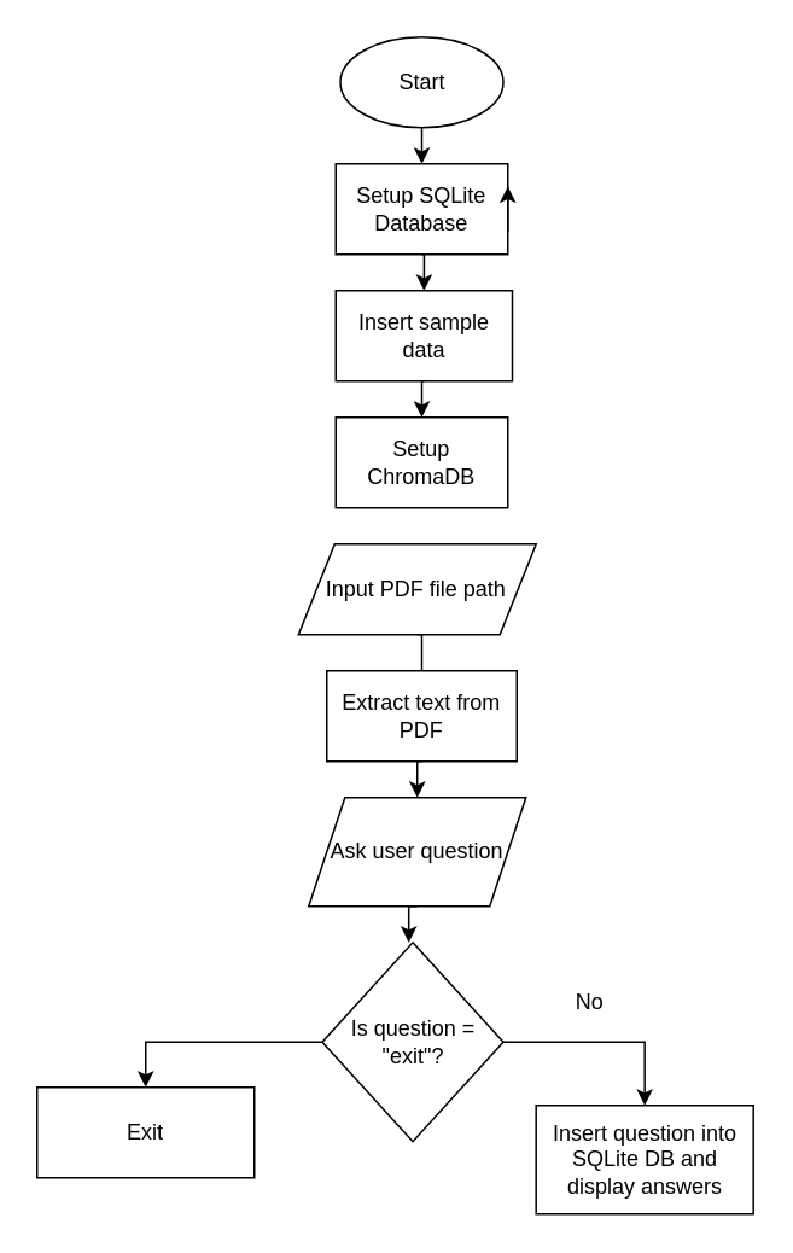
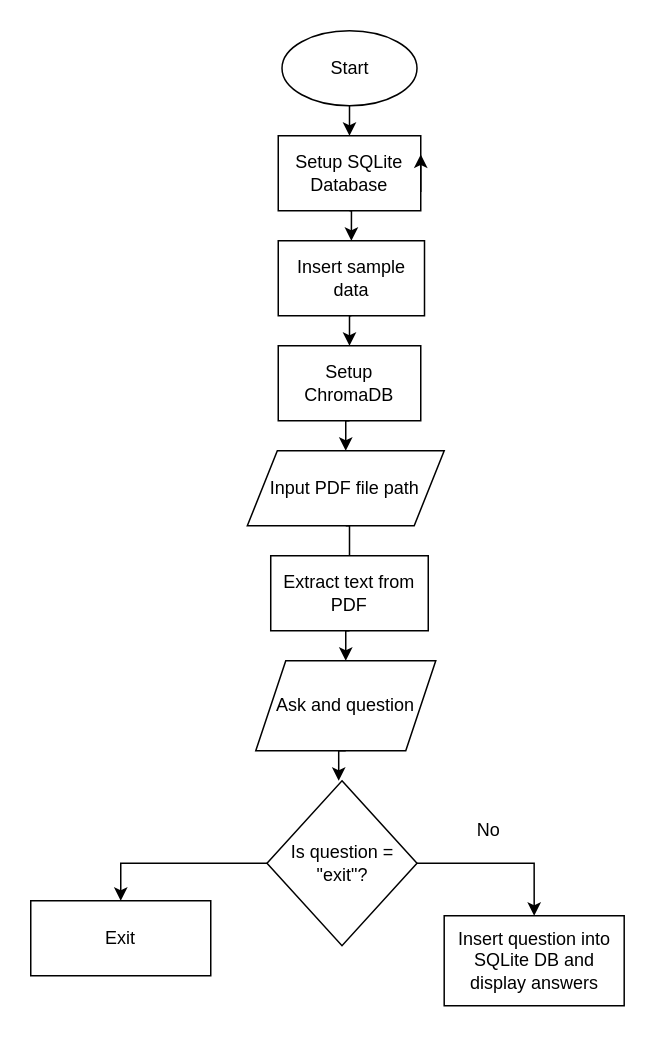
  <mxCell id="0" />
  <mxCell id="1" parent="0" />
  <mxCell id="2" style="edgeStyle=orthogonalEdgeStyle;rounded=0;orthogonalLoop=1;jettySize=auto;html=1;exitX=0.5;exitY=1;exitDx=0;exitDy=0;entryX=0.5;entryY=0;entryDx=0;entryDy=0;" edge="1" parent="1" source="3" target="5"><mxGeometry relative="1" as="geometry" /></mxCell>
  <mxCell id="3" value="Start" style="ellipse;whiteSpace=wrap;html=1;" vertex="1" parent="1"><mxGeometry x="187.5" y="20" width="90" height="50" as="geometry" /></mxCell>
  <mxCell id="4" style="edgeStyle=orthogonalEdgeStyle;rounded=0;orthogonalLoop=1;jettySize=auto;html=1;exitX=0.5;exitY=1;exitDx=0;exitDy=0;entryX=0.5;entryY=0;entryDx=0;entryDy=0;" edge="1" parent="1" source="5" target="7"><mxGeometry relative="1" as="geometry" /></mxCell>
  <mxCell id="5" value="Setup SQLite Database" style="rounded=0;whiteSpace=wrap;html=1;" vertex="1" parent="1"><mxGeometry x="185" y="90" width="95" height="50" as="geometry" /></mxCell>
  <mxCell id="6" style="edgeStyle=orthogonalEdgeStyle;rounded=0;orthogonalLoop=1;jettySize=auto;html=1;exitX=0.5;exitY=1;exitDx=0;exitDy=0;entryX=0.5;entryY=0;entryDx=0;entryDy=0;" edge="1" parent="1" source="7" target="9"><mxGeometry relative="1" as="geometry" /></mxCell>
  <mxCell id="7" value="Insert sample data" style="rounded=0;whiteSpace=wrap;html=1;" vertex="1" parent="1"><mxGeometry x="185" y="160" width="97.5" height="50" as="geometry" /></mxCell>
+ <mxCell id="8" style="edgeStyle=orthogonalEdgeStyle;rounded=0;orthogonalLoop=1;jettySize=auto;html=1;exitX=0.5;exitY=1;exitDx=0;exitDy=0;entryX=0.5;entryY=0;entryDx=0;entryDy=0;" edge="1" parent="1" source="9" target="11"><mxGeometry relative="1" as="geometry" /></mxCell>
  <mxCell id="9" value="Setup ChromaDB" style="rounded=0;whiteSpace=wrap;html=1;" vertex="1" parent="1"><mxGeometry x="185" y="230" width="95" height="50" as="geometry" /></mxCell>
  <mxCell id="10" style="edgeStyle=orthogonalEdgeStyle;rounded=0;orthogonalLoop=1;jettySize=auto;html=1;exitX=0.5;exitY=1;exitDx=0;exitDy=0;entryX=0.5;entryY=0;entryDx=0;entryDy=0;endArrow=none;" edge="1" parent="1" source="11" target="13"><mxGeometry relative="1" as="geometry" /></mxCell>
  <mxCell id="11" value="Input PDF file path" style="shape=parallelogram;perimeter=parallelogramPerimeter;whiteSpace=wrap;html=1;fixedSize=1;" vertex="1" parent="1"><mxGeometry x="164.38" y="300" width="131.25" height="50" as="geometry" /></mxCell>
  <mxCell id="12" style="edgeStyle=orthogonalEdgeStyle;rounded=0;orthogonalLoop=1;jettySize=auto;html=1;exitX=0.5;exitY=1;exitDx=0;exitDy=0;entryX=0.5;entryY=0;entryDx=0;entryDy=0;" edge="1" parent="1" source="13" target="15"><mxGeometry relative="1" as="geometry" /></mxCell>
  <mxCell id="13" value="Extract text from PDF" style="rounded=0;whiteSpace=wrap;html=1;" vertex="1" parent="1"><mxGeometry x="179.99" y="370" width="105.01" height="50" as="geometry" /></mxCell>
  <mxCell id="14" style="edgeStyle=orthogonalEdgeStyle;rounded=0;orthogonalLoop=1;jettySize=auto;html=1;exitX=0.5;exitY=1;exitDx=0;exitDy=0;entryX=0.5;entryY=0;entryDx=0;entryDy=0;" edge="1" parent="1" source="15"><mxGeometry relative="1" as="geometry"><mxPoint x="225.315" y="520" as="targetPoint" /></mxGeometry></mxCell>
- <mxCell id="15" value="Ask user question" style="shape=parallelogram;perimeter=parallelogramPerimeter;whiteSpace=wrap;html=1;fixedSize=1;" vertex="1" parent="1"><mxGeometry x="170.01" y="440" width="120" height="60" as="geometry" /></mxCell>
+ <mxCell id="15" value="Ask and question" style="shape=parallelogram;perimeter=parallelogramPerimeter;whiteSpace=wrap;html=1;fixedSize=1;" vertex="1" parent="1"><mxGeometry x="170.01" y="440" width="120" height="60" as="geometry" /></mxCell>
  <mxCell id="16" style="edgeStyle=orthogonalEdgeStyle;rounded=0;orthogonalLoop=1;jettySize=auto;html=1;exitX=1;exitY=0.75;exitDx=0;exitDy=0;entryX=1;entryY=0.25;entryDx=0;entryDy=0;" edge="1" parent="1" source="5" target="5"><mxGeometry relative="1" as="geometry" /></mxCell>
  <mxCell id="17" style="edgeStyle=orthogonalEdgeStyle;rounded=0;orthogonalLoop=1;jettySize=auto;html=1;exitX=1;exitY=0.5;exitDx=0;exitDy=0;entryX=0.5;entryY=0;entryDx=0;entryDy=0;" edge="1" parent="1" source="19" target="21"><mxGeometry relative="1" as="geometry" /></mxCell>
  <mxCell id="18" style="edgeStyle=orthogonalEdgeStyle;rounded=0;orthogonalLoop=1;jettySize=auto;html=1;exitX=0;exitY=0.5;exitDx=0;exitDy=0;entryX=0.5;entryY=0;entryDx=0;entryDy=0;" edge="1" parent="1" source="19" target="20"><mxGeometry relative="1" as="geometry" /></mxCell>
  <mxCell id="19" value="Is question = &quot;exit&quot;?" style="rhombus;whiteSpace=wrap;html=1;" vertex="1" parent="1"><mxGeometry x="177.5" y="520" width="100" height="110" as="geometry" /></mxCell>
  <mxCell id="20" value="Exit" style="rounded=0;whiteSpace=wrap;html=1;" vertex="1" parent="1"><mxGeometry x="20" y="600" width="120" height="50" as="geometry" /></mxCell>
  <mxCell id="21" value="&lt;div&gt;Insert question into SQLite DB and display answers&lt;/div&gt;" style="rounded=0;whiteSpace=wrap;html=1;align=center;" vertex="1" parent="1"><mxGeometry x="295.63" y="610" width="120" height="60" as="geometry" /></mxCell>
  <mxCell id="22" value="No" style="text;html=1;align=center;verticalAlign=middle;resizable=0;points=[];autosize=1;strokeColor=none;fillColor=none;" vertex="1" parent="1"><mxGeometry x="305" y="538" width="40" height="30" as="geometry" /></mxCell>
